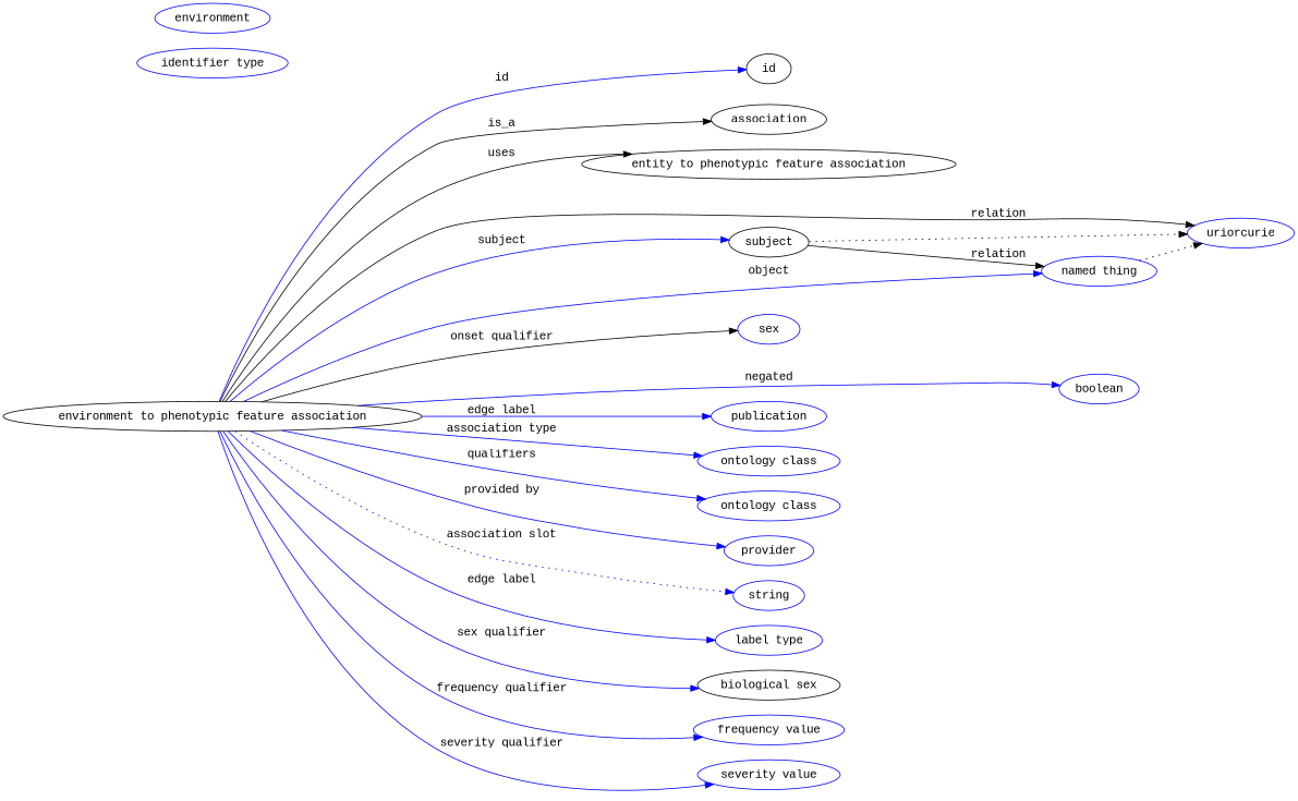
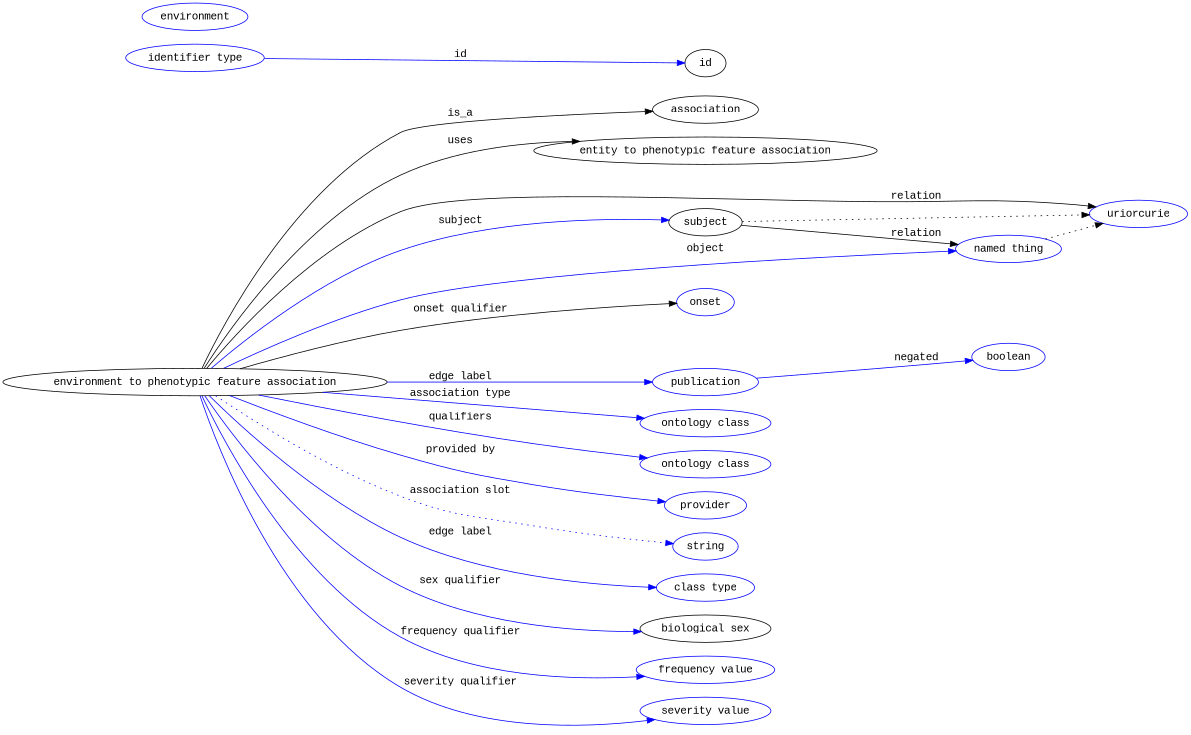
  digraph {
    fontname="Liberation Mono"
    rankdir=LR
    node [fontname="Liberation Mono" color=blue]
    edge [fontname="Liberation Mono" color=blue style=solid]
    n1 [height=0.5 label="environment to phenotypic feature association" width=4.8239 color=""]
    association [height=0.5 width=1.3723 color=""]
    "entity to phenotypic feature association" [height=0.5 width=4.1417 color=""]
    subject [height=0.5 width=0.97656 color=""]
    n5 [height=0.5 label=uriorcurie width=1.2492]
    n6 [height=0.5 label="named thing" width=1.5019]
    id [height=0.5 width=0.75 color=""]
    n8 [height=0.5 label=boolean width=1.0584]
    n9 [height=0.5 label="ontology class" width=1.6931]
    n10 [height=0.5 label="ontology class" width=1.6931]
    n11 [height=0.5 label=publication width=1.3859]
    n12 [height=0.5 label=provider width=1.1129]
    n13 [height=0.5 label=string width=0.8403]
-   n14 [height=0.5 label="label type" width=1.2425]
+   n14 [height=0.5 label="class type" width=1.2425]
    n15 [color=black height=0.5 label="biological sex" width=1.652]
    n16 [height=0.5 label="frequency value" width=1.8561]
    n17 [height=0.5 label="severity value" width=1.6517]
-   n18 [height=0.5 label=sex width=0.79928]
+   n18 [height=0.5 label=onset width=0.79928]
    n19 [height=0.5 label=environment width=1.5223]
    n20 [height=0.5 label="identifier type" width=1.652]
    n1 -> association [label=is_a color="" style=""]
    n1 -> "entity to phenotypic feature association" [label=uses color="" style=""]
    n1 -> subject [label=subject]
    n1 -> n5 [color=black label=relation]
    n1 -> n6 [label=object]
-   n1 -> id [label=id]
-   n1 -> n8 [label=negated]
+   n20 -> id [label=id]
+   n11 -> n8 [label=negated]
    n1 -> n9 [label="association type"]
    n1 -> n10 [label=qualifiers]
    n1 -> n11 [label="edge label"]
    n1 -> n12 [label="provided by"]
    n1 -> n13 [label="association slot" style=dotted]
    n1 -> n14 [label="edge label"]
    n1 -> n15 [label="sex qualifier"]
    n1 -> n16 [label="frequency qualifier"]
    n1 -> n17 [label="severity qualifier"]
    n1 -> n18 [color=black label="onset qualifier"]
    subject -> n5 [style=dotted color=""]
    subject -> n6 [label=relation color="" style=""]
    n6 -> n5 [style=dotted color=""]
  }
